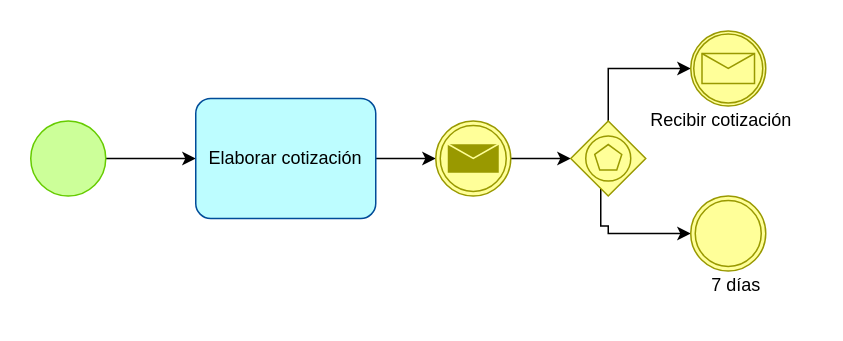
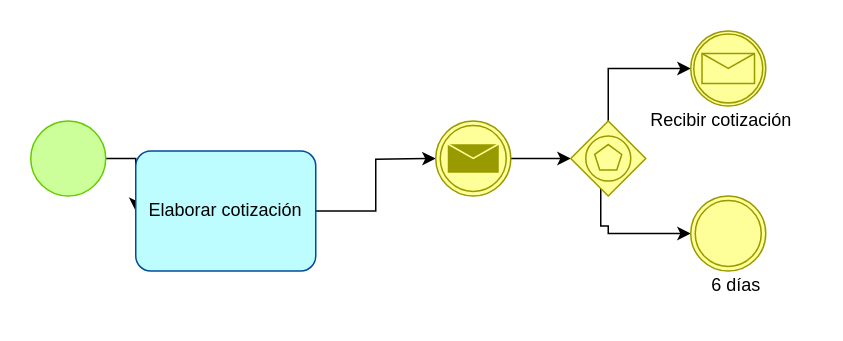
  <mxCell id="0" />
  <mxCell id="1" parent="0" />
  <mxCell id="2" style="edgeStyle=orthogonalEdgeStyle;rounded=0;orthogonalLoop=1;jettySize=auto;html=1;entryX=0;entryY=0.5;entryDx=0;entryDy=0;entryPerimeter=0;" edge="1" parent="1" source="3" target="5"><mxGeometry relative="1" as="geometry" /></mxCell>
  <mxCell id="3" value="" style="points=[[0.145,0.145,0],[0.5,0,0],[0.855,0.145,0],[1,0.5,0],[0.855,0.855,0],[0.5,1,0],[0.145,0.855,0],[0,0.5,0]];shape=mxgraph.bpmn.event;html=1;verticalLabelPosition=bottom;labelBackgroundColor=#ffffff;verticalAlign=top;align=center;perimeter=ellipsePerimeter;outlineConnect=0;aspect=fixed;outline=standard;symbol=general;strokeColor=#66CC00;fillColor=#CCFF99;" vertex="1" parent="1"><mxGeometry x="20" y="80" width="50" height="50" as="geometry" /></mxCell>
  <mxCell id="4" style="edgeStyle=orthogonalEdgeStyle;rounded=0;orthogonalLoop=1;jettySize=auto;html=1;entryX=0;entryY=0.5;entryDx=0;entryDy=0;entryPerimeter=0;" edge="1" parent="1" source="5"><mxGeometry relative="1" as="geometry"><mxPoint x="290" y="105" as="targetPoint" /></mxGeometry></mxCell>
- <mxCell id="5" value="Elaborar cotización" style="points=[[0.25,0,0],[0.5,0,0],[0.75,0,0],[1,0.25,0],[1,0.5,0],[1,0.75,0],[0.75,1,0],[0.5,1,0],[0.25,1,0],[0,0.75,0],[0,0.5,0],[0,0.25,0]];shape=mxgraph.bpmn.task;whiteSpace=wrap;rectStyle=rounded;size=10;html=1;taskMarker=abstract;strokeColor=#004C99;fillColor=#BDFDFF;" vertex="1" parent="1"><mxGeometry x="130" y="65" width="120" height="80" as="geometry" /></mxCell>
+ <mxCell id="5" value="Elaborar cotización" style="points=[[0.25,0,0],[0.5,0,0],[0.75,0,0],[1,0.25,0],[1,0.5,0],[1,0.75,0],[0.75,1,0],[0.5,1,0],[0.25,1,0],[0,0.75,0],[0,0.5,0],[0,0.25,0]];shape=mxgraph.bpmn.task;whiteSpace=wrap;rectStyle=rounded;size=10;html=1;taskMarker=abstract;strokeColor=#004C99;fillColor=#BDFDFF;" vertex="1" parent="1"><mxGeometry x="90" y="100" width="120" height="80" as="geometry" /></mxCell>
  <mxCell id="6" style="edgeStyle=orthogonalEdgeStyle;rounded=0;orthogonalLoop=1;jettySize=auto;html=1;entryX=0;entryY=0.5;entryDx=0;entryDy=0;entryPerimeter=0;" edge="1" parent="1" source="7" target="10"><mxGeometry relative="1" as="geometry" /></mxCell>
  <mxCell id="7" value="" style="points=[[0.145,0.145,0],[0.5,0,0],[0.855,0.145,0],[1,0.5,0],[0.855,0.855,0],[0.5,1,0],[0.145,0.855,0],[0,0.5,0]];shape=mxgraph.bpmn.event;html=1;verticalLabelPosition=bottom;labelBackgroundColor=#ffffff;verticalAlign=top;align=center;perimeter=ellipsePerimeter;outlineConnect=0;aspect=fixed;outline=throwing;symbol=message;strokeColor=#999900;fillColor=#FFFF99;" vertex="1" parent="1"><mxGeometry x="290" y="80" width="50" height="50" as="geometry" /></mxCell>
  <mxCell id="8" style="edgeStyle=orthogonalEdgeStyle;rounded=0;orthogonalLoop=1;jettySize=auto;html=1;entryX=0;entryY=0.5;entryDx=0;entryDy=0;entryPerimeter=0;exitX=0.5;exitY=0;exitDx=0;exitDy=0;exitPerimeter=0;" edge="1" parent="1" source="10" target="11"><mxGeometry relative="1" as="geometry" /></mxCell>
  <mxCell id="9" style="edgeStyle=orthogonalEdgeStyle;rounded=0;orthogonalLoop=1;jettySize=auto;html=1;entryX=0;entryY=0.5;entryDx=0;entryDy=0;entryPerimeter=0;" edge="1" parent="1" source="10" target="12"><mxGeometry relative="1" as="geometry"><Array as="points"><mxPoint x="400" y="150" /><mxPoint x="405" y="150" /><mxPoint x="405" y="155" /></Array></mxGeometry></mxCell>
  <mxCell id="10" value="" style="points=[[0.25,0.25,0],[0.5,0,0],[0.75,0.25,0],[1,0.5,0],[0.75,0.75,0],[0.5,1,0],[0.25,0.75,0],[0,0.5,0]];shape=mxgraph.bpmn.gateway2;html=1;verticalLabelPosition=bottom;labelBackgroundColor=#ffffff;verticalAlign=top;align=center;perimeter=rhombusPerimeter;outlineConnect=0;outline=eventInt;symbol=multiple;strokeColor=#999900;fillColor=#FFFF99;" vertex="1" parent="1"><mxGeometry x="380" y="80" width="50" height="50" as="geometry" /></mxCell>
  <mxCell id="11" value="" style="points=[[0.145,0.145,0],[0.5,0,0],[0.855,0.145,0],[1,0.5,0],[0.855,0.855,0],[0.5,1,0],[0.145,0.855,0],[0,0.5,0]];shape=mxgraph.bpmn.event;html=1;verticalLabelPosition=bottom;labelBackgroundColor=#ffffff;verticalAlign=top;align=center;perimeter=ellipsePerimeter;outlineConnect=0;aspect=fixed;outline=catching;symbol=message;strokeColor=#999900;fillColor=#FFFF99;" vertex="1" parent="1"><mxGeometry x="460" y="20" width="50" height="50" as="geometry" /></mxCell>
  <mxCell id="12" value="" style="points=[[0.145,0.145,0],[0.5,0,0],[0.855,0.145,0],[1,0.5,0],[0.855,0.855,0],[0.5,1,0],[0.145,0.855,0],[0,0.5,0]];shape=mxgraph.bpmn.event;html=1;verticalLabelPosition=bottom;labelBackgroundColor=#ffffff;verticalAlign=top;align=center;perimeter=ellipsePerimeter;outlineConnect=0;aspect=fixed;outline=throwing;symbol=general;strokeColor=#999900;fillColor=#FFFF99;" vertex="1" parent="1"><mxGeometry x="460" y="130" width="50" height="50" as="geometry" /></mxCell>
  <mxCell id="13" value="Recibir cotización" style="text;html=1;align=center;verticalAlign=middle;resizable=0;points=[];autosize=1;strokeColor=none;fillColor=none;" vertex="1" parent="1"><mxGeometry x="420" y="65" width="120" height="30" as="geometry" /></mxCell>
- <mxCell id="14" value="7 días" style="text;html=1;align=center;verticalAlign=middle;resizable=0;points=[];autosize=1;strokeColor=none;fillColor=none;" vertex="1" parent="1"><mxGeometry x="460" y="175" width="60" height="30" as="geometry" /></mxCell>
+ <mxCell id="14" value="6 días" style="text;html=1;align=center;verticalAlign=middle;resizable=0;points=[];autosize=1;strokeColor=none;fillColor=none;" vertex="1" parent="1"><mxGeometry x="460" y="175" width="60" height="30" as="geometry" /></mxCell>
